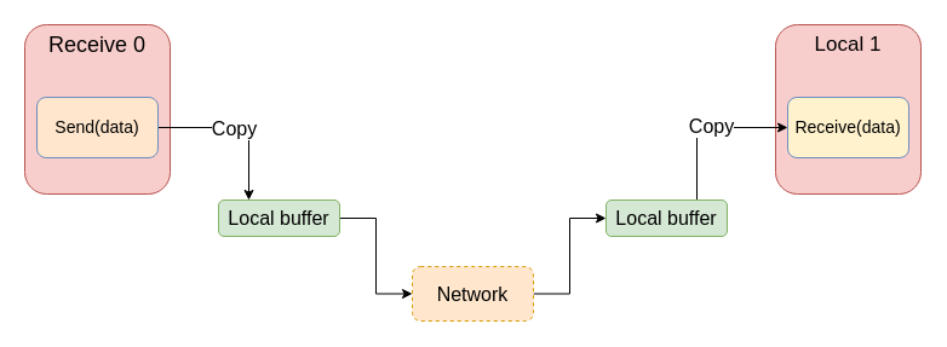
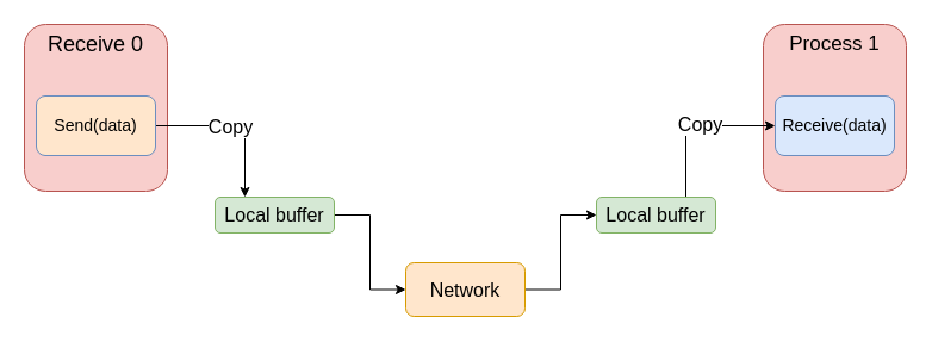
  <mxCell id="0" />
  <mxCell id="1" parent="0" />
  <mxCell id="2" value="Receive 0" style="rounded=1;whiteSpace=wrap;html=1;fillColor=#f8cecc;strokeColor=#b85450;fontSize=18;labelPosition=center;verticalLabelPosition=middle;align=center;verticalAlign=top;" vertex="1" parent="1"><mxGeometry x="20" y="20" width="120" height="140" as="geometry" /></mxCell>
- <mxCell id="3" value="Local 1" style="rounded=1;whiteSpace=wrap;html=1;fillColor=#f8cecc;strokeColor=#b85450;fontSize=17;labelPosition=center;verticalLabelPosition=middle;align=center;verticalAlign=top;" vertex="1" parent="1"><mxGeometry x="640" y="20" width="120" height="140" as="geometry" /></mxCell>
- <mxCell id="4" value="Receive(data)" style="rounded=1;whiteSpace=wrap;html=1;fontSize=14;fillColor=#fff2cc;strokeColor=#6c8ebf;" vertex="1" parent="1"><mxGeometry x="650" y="80" width="100" height="50" as="geometry" /></mxCell>
+ <mxCell id="3" value="Process 1" style="rounded=1;whiteSpace=wrap;html=1;fillColor=#f8cecc;strokeColor=#b85450;fontSize=17;labelPosition=center;verticalLabelPosition=middle;align=center;verticalAlign=top;" vertex="1" parent="1"><mxGeometry x="640" y="20" width="120" height="140" as="geometry" /></mxCell>
+ <mxCell id="4" value="Receive(data)" style="rounded=1;whiteSpace=wrap;html=1;fontSize=14;fillColor=#dae8fc;strokeColor=#6c8ebf;" vertex="1" parent="1"><mxGeometry x="650" y="80" width="100" height="50" as="geometry" /></mxCell>
  <mxCell id="5" style="edgeStyle=orthogonalEdgeStyle;rounded=0;orthogonalLoop=1;jettySize=auto;html=1;exitX=1;exitY=0.5;exitDx=0;exitDy=0;entryX=0.25;entryY=0;entryDx=0;entryDy=0;fontSize=16;" edge="1" parent="1" source="7" target="9"><mxGeometry relative="1" as="geometry" /></mxCell>
  <mxCell id="6" value="Copy" style="edgeLabel;html=1;align=center;verticalAlign=middle;resizable=0;points=[];fontSize=16;" vertex="1" connectable="0" parent="5"><mxGeometry x="-0.082" relative="1" as="geometry"><mxPoint as="offset" /></mxGeometry></mxCell>
  <mxCell id="7" value="Send(data)" style="rounded=1;whiteSpace=wrap;html=1;fontSize=14;fillColor=#ffe6cc;strokeColor=#6c8ebf;" vertex="1" parent="1"><mxGeometry x="30" y="80" width="100" height="50" as="geometry" /></mxCell>
  <mxCell id="8" style="edgeStyle=orthogonalEdgeStyle;rounded=0;orthogonalLoop=1;jettySize=auto;html=1;exitX=1;exitY=0.5;exitDx=0;exitDy=0;entryX=0;entryY=0.5;entryDx=0;entryDy=0;fontSize=16;" edge="1" parent="1" source="9" target="14"><mxGeometry relative="1" as="geometry" /></mxCell>
  <mxCell id="9" value="Local buffer" style="rounded=1;whiteSpace=wrap;html=1;fontSize=16;fillColor=#d5e8d4;strokeColor=#82b366;" vertex="1" parent="1"><mxGeometry x="180" y="165" width="100" height="30" as="geometry" /></mxCell>
  <mxCell id="10" style="edgeStyle=orthogonalEdgeStyle;rounded=0;orthogonalLoop=1;jettySize=auto;html=1;exitX=0.75;exitY=0;exitDx=0;exitDy=0;entryX=0;entryY=0.5;entryDx=0;entryDy=0;fontSize=16;" edge="1" parent="1" source="12" target="4"><mxGeometry relative="1" as="geometry" /></mxCell>
  <mxCell id="11" value="Copy" style="edgeLabel;html=1;align=center;verticalAlign=middle;resizable=0;points=[];fontSize=16;" vertex="1" connectable="0" parent="10"><mxGeometry x="0.052" y="2" relative="1" as="geometry"><mxPoint as="offset" /></mxGeometry></mxCell>
  <mxCell id="12" value="Local buffer" style="rounded=1;whiteSpace=wrap;html=1;fontSize=16;fillColor=#d5e8d4;strokeColor=#82b366;" vertex="1" parent="1"><mxGeometry x="500" y="165" width="100" height="30" as="geometry" /></mxCell>
  <mxCell id="13" style="edgeStyle=orthogonalEdgeStyle;rounded=0;orthogonalLoop=1;jettySize=auto;html=1;exitX=1;exitY=0.5;exitDx=0;exitDy=0;entryX=0;entryY=0.5;entryDx=0;entryDy=0;fontSize=16;" edge="1" parent="1" source="14" target="12"><mxGeometry relative="1" as="geometry" /></mxCell>
- <mxCell id="14" value="Network" style="rounded=1;whiteSpace=wrap;html=1;fontSize=16;fillColor=#ffe6cc;strokeColor=#d79b00;dashed=1;" vertex="1" parent="1"><mxGeometry x="340" y="220" width="100" height="45" as="geometry" /></mxCell>
+ <mxCell id="14" value="Network" style="rounded=1;whiteSpace=wrap;html=1;fontSize=16;fillColor=#ffe6cc;strokeColor=#d79b00;" vertex="1" parent="1"><mxGeometry x="340" y="220" width="100" height="45" as="geometry" /></mxCell>
